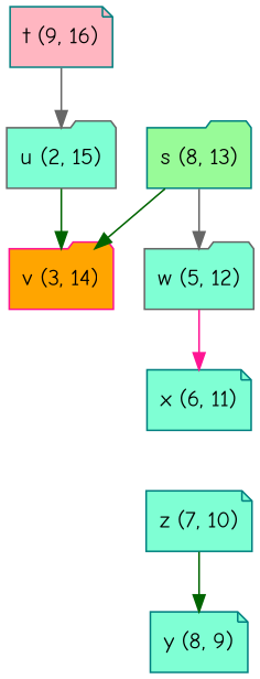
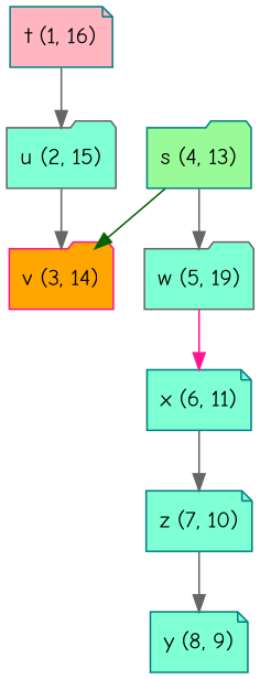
  digraph {
    fontname="Comic Neue"
    node [color=teal fillcolor=aquamarine fontname="Comic Neue" shape=folder style=filled]
    edge [color=darkgreen fontname="Comic Neue"]
    n1 [color=gray40 label="u (2, 15)"]
    n2 [color=deeppink fillcolor=orange label="v (3, 14)"]
-   n3 [fillcolor=palegreen label="s (8, 13)"]
-   n4 [color=gray40 label="w (5, 12)"]
+   n3 [fillcolor=palegreen label="s (4, 13)"]
+   n4 [color=gray40 label="w (5, 19)"]
    n5 [label="x (6, 11)" shape=note]
    n6 [label="z (7, 10)" shape=note]
-   n7 [fillcolor=lightpink label="t (9, 16)" shape=note]
+   n7 [fillcolor=lightpink label="t (1, 16)" shape=note]
    n8 [label="y (8, 9)" shape=note]
-   n1 -> n2
+   n1 -> n2 [color=gray40]
    n3 -> n2
    n3 -> n4 [color=gray40]
    n4 -> n5 [color=deeppink]
-   n6 -> n8
+   n5 -> n6 [color=gray40]
+   n6 -> n8 [color=gray40]
    n7 -> n1 [color=gray40]
  }
